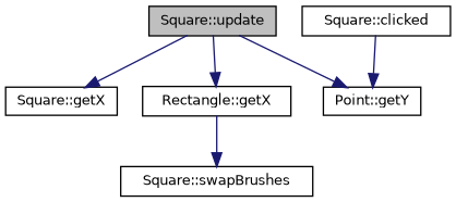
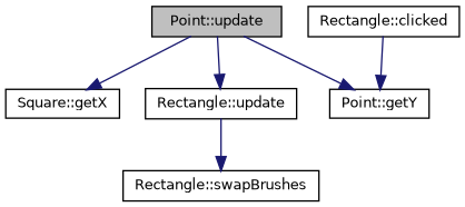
  digraph {
    rankdir=TB
    node [color=black fontname=Helvetica fontsize=10 shape=record]
    edge [color=midnightblue fontname=Helvetica fontsize=10 labelfontname=Helvetica labelfontsize=10 style=solid]
-   n1 [fillcolor=grey75 fontcolor=black height=0.2 label="Square::update" style=filled width=0.4]
+   n1 [fillcolor=grey75 fontcolor=black height=0.2 label="Point::update" style=filled width=0.4]
    n2 [height=0.2 label="Square::getX" width=0.4]
-   n3 [height=0.2 label="Rectangle::getX" width=0.4]
+   n3 [height=0.2 label="Rectangle::update" width=0.4]
    n4 [height=0.2 label="Point::getY" width=0.4]
-   n5 [height=0.2 label="Square::clicked" width=0.4]
-   n6 [height=0.2 label="Square::swapBrushes" width=0.4]
+   n5 [height=0.2 label="Rectangle::clicked" width=0.4]
+   n6 [height=0.2 label="Rectangle::swapBrushes" width=0.4]
    n1 -> n2
    n1 -> n3
    n1 -> n4
    n3 -> n6
    n5 -> n4
  }
